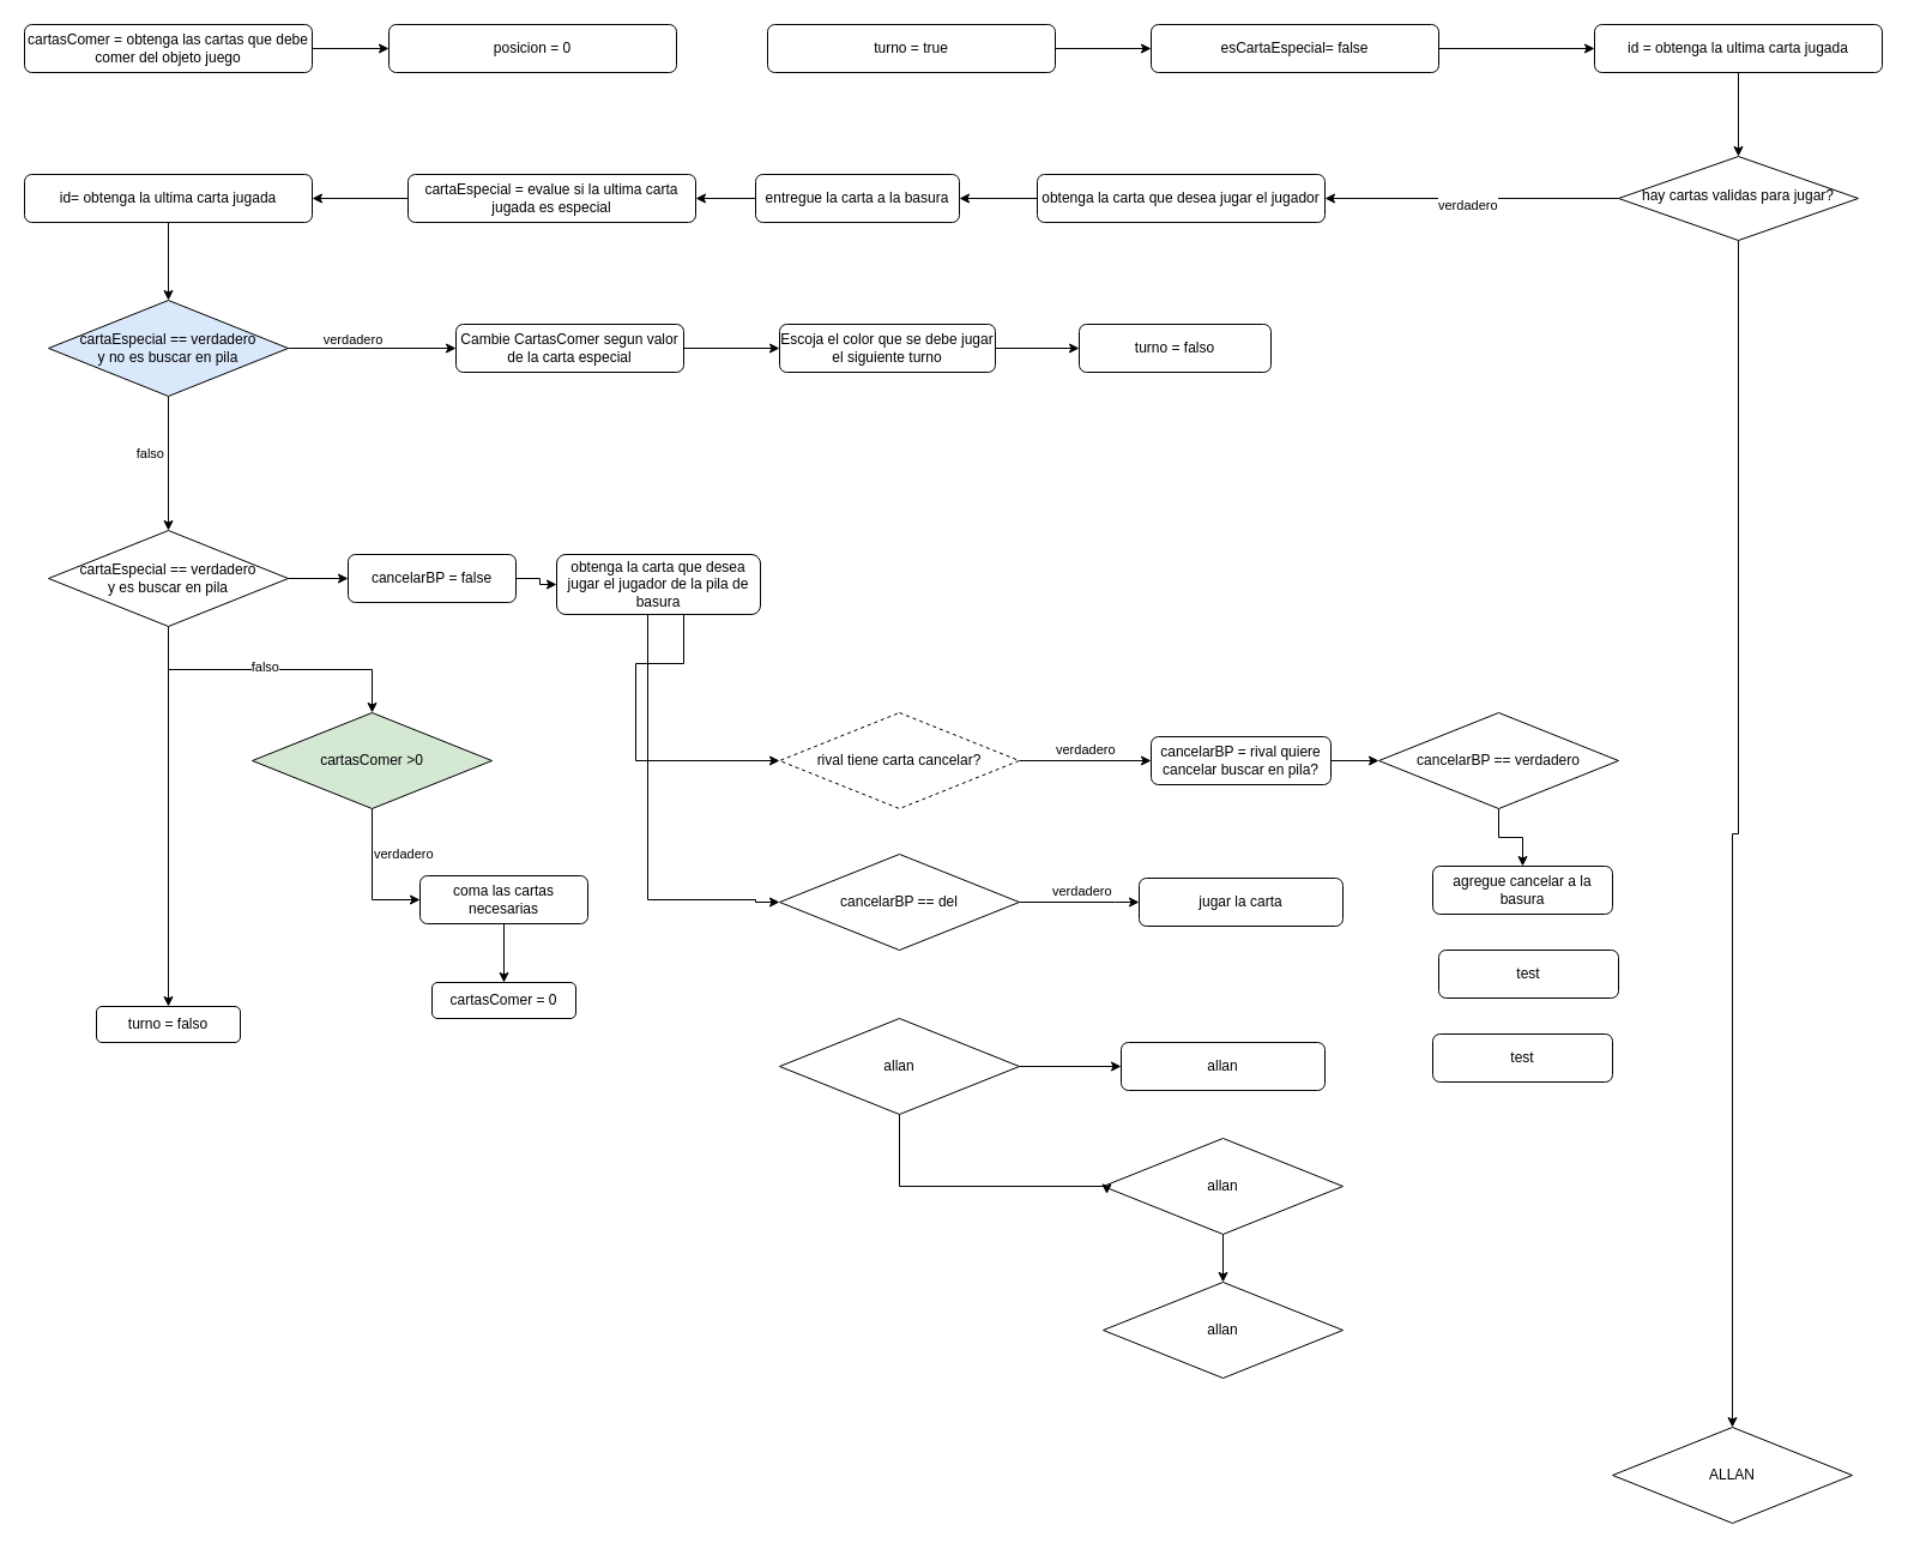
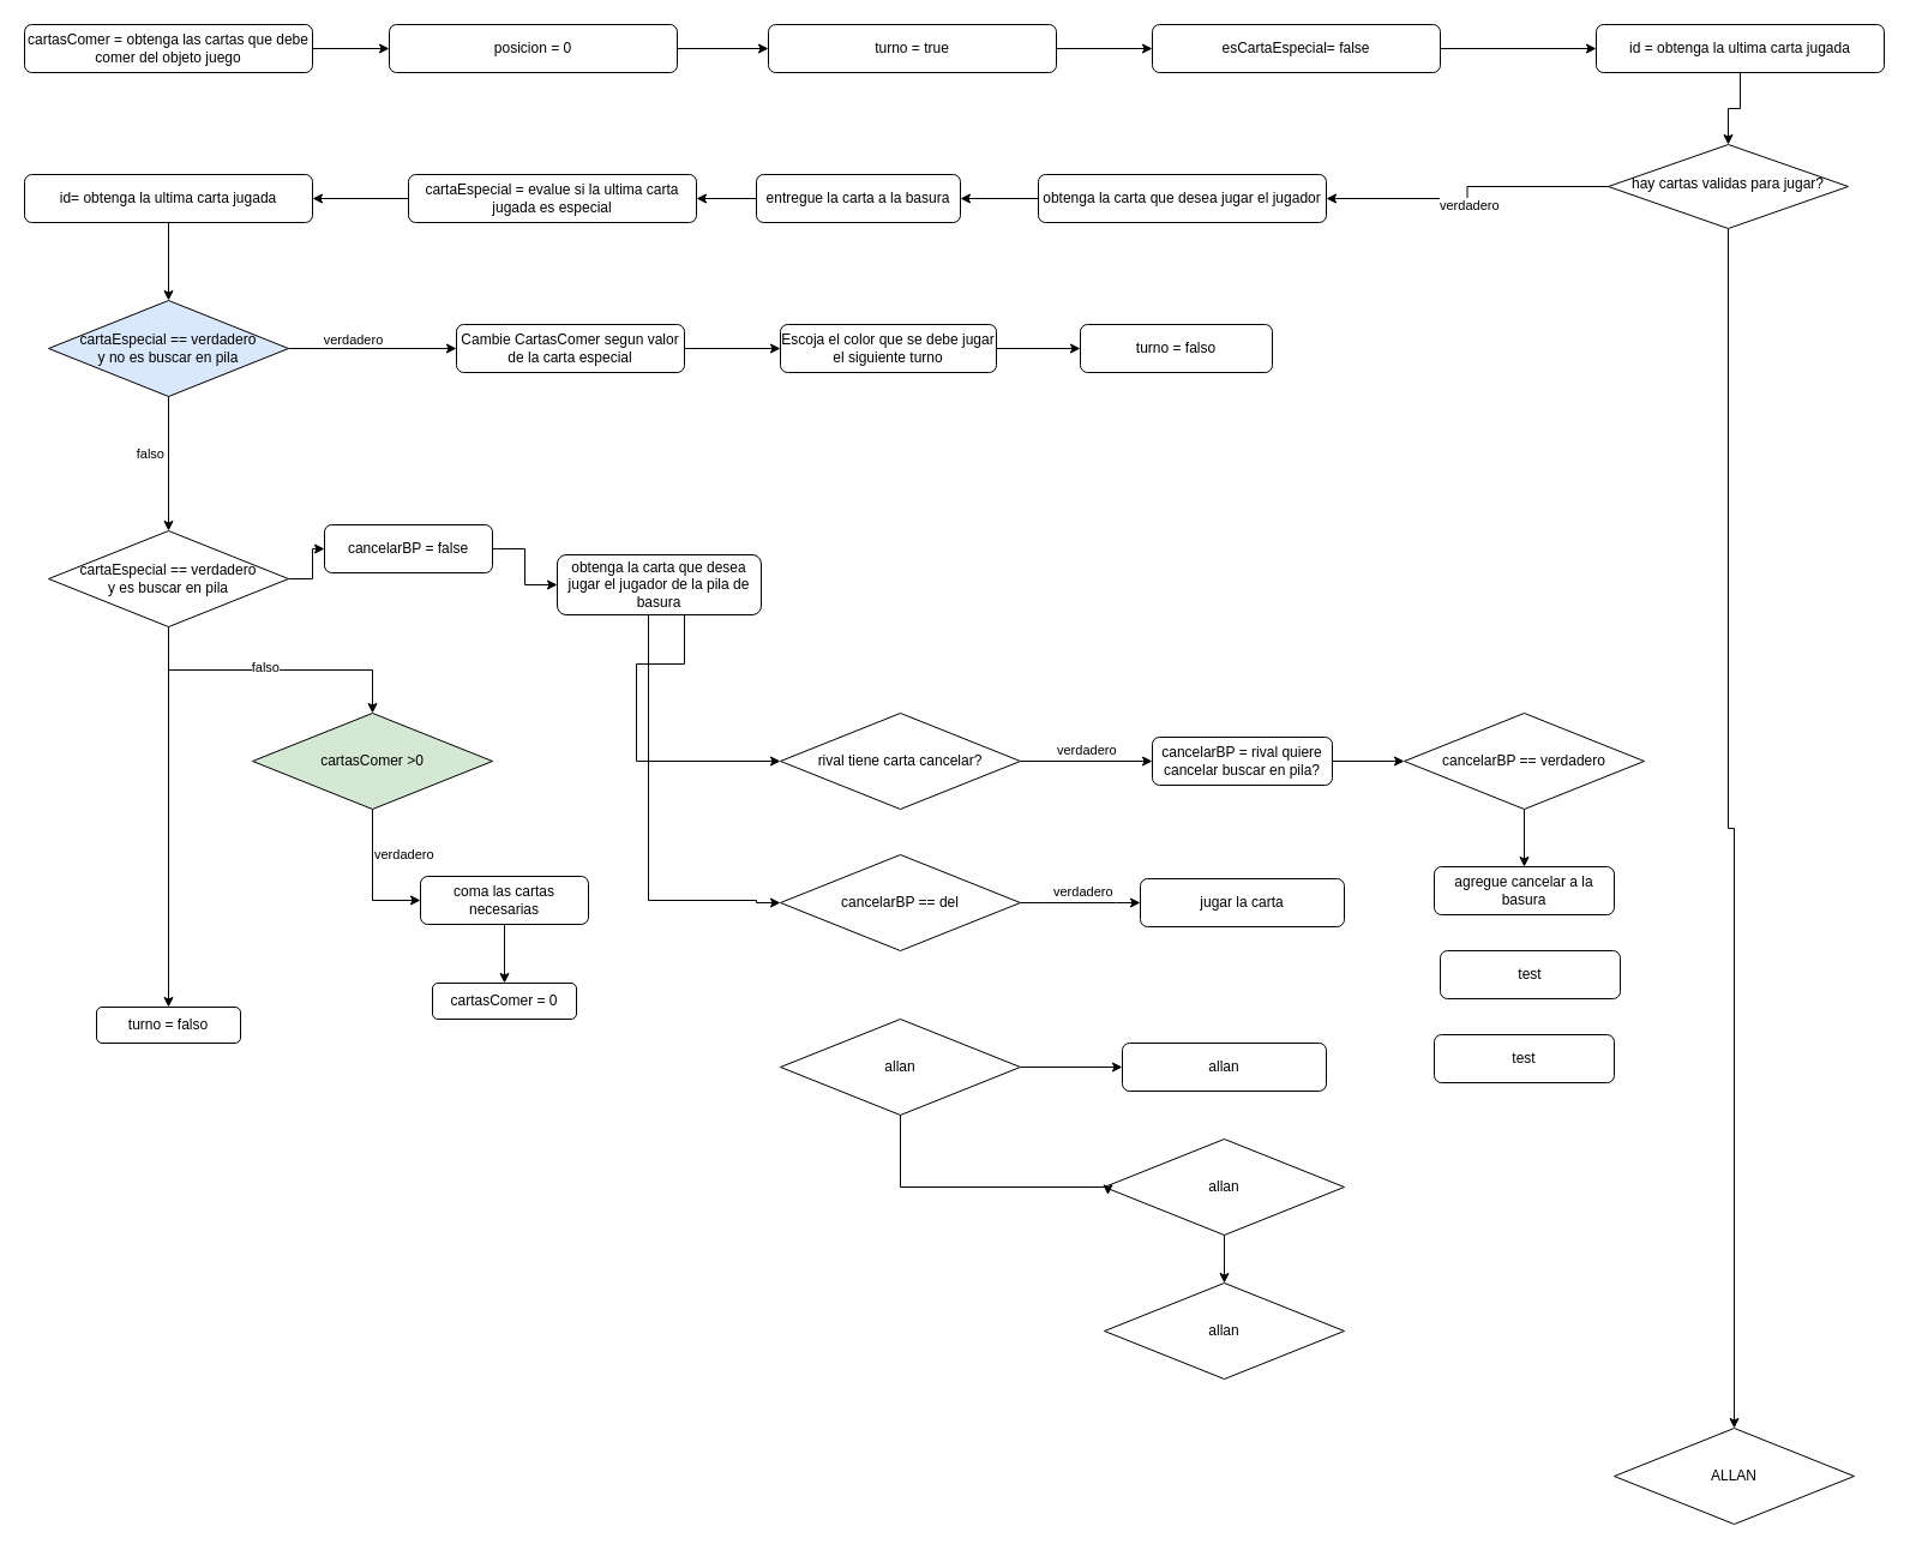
  <mxCell id="0" />
  <mxCell id="1" parent="0" />
+ <mxCell id="2" value="" style="edgeStyle=orthogonalEdgeStyle;rounded=0;orthogonalLoop=1;jettySize=auto;html=1;" edge="1" parent="1" source="3" target="9"><mxGeometry relative="1" as="geometry" /></mxCell>
  <mxCell id="3" value="posicion = 0" style="rounded=1;whiteSpace=wrap;html=1;fontSize=12;glass=0;strokeWidth=1;shadow=0;" parent="1" vertex="1"><mxGeometry x="324" y="20" width="240" height="40" as="geometry" /></mxCell>
  <mxCell id="4" style="edgeStyle=orthogonalEdgeStyle;rounded=0;orthogonalLoop=1;jettySize=auto;html=1;" edge="1" parent="1" source="7" target="51"><mxGeometry relative="1" as="geometry" /></mxCell>
  <mxCell id="5" value="verdadero" style="edgeLabel;html=1;align=left;verticalAlign=middle;resizable=0;points=[];" vertex="1" connectable="0" parent="4"><mxGeometry x="0.238" y="5" relative="1" as="geometry"><mxPoint as="offset" /></mxGeometry></mxCell>
  <mxCell id="6" style="edgeStyle=orthogonalEdgeStyle;rounded=0;orthogonalLoop=1;jettySize=auto;html=1;" edge="1" parent="1" source="7" target="72"><mxGeometry relative="1" as="geometry"><mxPoint x="1440" y="1260" as="targetPoint" /></mxGeometry></mxCell>
- <mxCell id="7" value="hay cartas validas para jugar?" style="rhombus;whiteSpace=wrap;html=1;shadow=0;fontFamily=Helvetica;fontSize=12;align=center;strokeWidth=1;spacing=6;spacingTop=-4;verticalAlign=middle;" parent="1" vertex="1"><mxGeometry x="1350" y="130" width="200" height="70" as="geometry" /></mxCell>
+ <mxCell id="7" value="hay cartas validas para jugar?" style="rhombus;whiteSpace=wrap;html=1;shadow=0;fontFamily=Helvetica;fontSize=12;align=center;strokeWidth=1;spacing=6;spacingTop=-4;verticalAlign=middle;" parent="1" vertex="1"><mxGeometry x="1340" y="120" width="200" height="70" as="geometry" /></mxCell>
  <mxCell id="8" value="" style="edgeStyle=orthogonalEdgeStyle;rounded=0;orthogonalLoop=1;jettySize=auto;html=1;" edge="1" parent="1" source="9" target="11"><mxGeometry relative="1" as="geometry" /></mxCell>
  <mxCell id="9" value="turno = true" style="rounded=1;whiteSpace=wrap;html=1;fontSize=12;glass=0;strokeWidth=1;shadow=0;" vertex="1" parent="1"><mxGeometry x="640" y="20" width="240" height="40" as="geometry" /></mxCell>
  <mxCell id="10" value="" style="edgeStyle=orthogonalEdgeStyle;rounded=0;orthogonalLoop=1;jettySize=auto;html=1;" edge="1" parent="1" source="11" target="13"><mxGeometry relative="1" as="geometry" /></mxCell>
  <mxCell id="11" value="esCartaEspecial= false" style="rounded=1;whiteSpace=wrap;html=1;fontSize=12;glass=0;strokeWidth=1;shadow=0;" vertex="1" parent="1"><mxGeometry x="960" y="20" width="240" height="40" as="geometry" /></mxCell>
  <mxCell id="12" value="" style="edgeStyle=orthogonalEdgeStyle;rounded=0;orthogonalLoop=1;jettySize=auto;html=1;" edge="1" parent="1" source="13" target="7"><mxGeometry relative="1" as="geometry" /></mxCell>
  <mxCell id="13" value="id = obtenga la ultima carta jugada" style="rounded=1;whiteSpace=wrap;html=1;fontSize=12;glass=0;strokeWidth=1;shadow=0;" vertex="1" parent="1"><mxGeometry x="1330" y="20" width="240" height="40" as="geometry" /></mxCell>
  <mxCell id="14" value="" style="edgeStyle=orthogonalEdgeStyle;rounded=0;orthogonalLoop=1;jettySize=auto;html=1;" edge="1" parent="1" source="15" target="24"><mxGeometry relative="1" as="geometry" /></mxCell>
  <mxCell id="15" value="entregue la carta a la basura" style="rounded=1;whiteSpace=wrap;html=1;fontSize=12;glass=0;strokeWidth=1;shadow=0;" vertex="1" parent="1"><mxGeometry x="630" y="145" width="170" height="40" as="geometry" /></mxCell>
  <mxCell id="16" style="edgeStyle=orthogonalEdgeStyle;rounded=0;orthogonalLoop=1;jettySize=auto;html=1;" edge="1" parent="1" source="17" target="22"><mxGeometry relative="1" as="geometry" /></mxCell>
  <mxCell id="17" value="id= obtenga la ultima carta jugada" style="rounded=1;whiteSpace=wrap;html=1;fontSize=12;glass=0;strokeWidth=1;shadow=0;" vertex="1" parent="1"><mxGeometry x="20" y="145" width="240" height="40" as="geometry" /></mxCell>
  <mxCell id="18" style="edgeStyle=orthogonalEdgeStyle;rounded=0;orthogonalLoop=1;jettySize=auto;html=1;entryX=0;entryY=0.5;entryDx=0;entryDy=0;" edge="1" parent="1" source="22" target="26"><mxGeometry relative="1" as="geometry" /></mxCell>
  <mxCell id="19" value="verdadero" style="edgeLabel;html=1;align=center;verticalAlign=bottom;resizable=0;points=[];horizontal=1;" vertex="1" connectable="0" parent="18"><mxGeometry x="-0.246" y="-1" relative="1" as="geometry"><mxPoint as="offset" /></mxGeometry></mxCell>
  <mxCell id="20" style="edgeStyle=orthogonalEdgeStyle;rounded=0;orthogonalLoop=1;jettySize=auto;html=1;entryX=0.5;entryY=0;entryDx=0;entryDy=0;" edge="1" parent="1" source="22" target="36"><mxGeometry relative="1" as="geometry" /></mxCell>
  <mxCell id="21" value="&lt;div style=&quot;&quot;&gt;falso&lt;/div&gt;" style="edgeLabel;html=1;align=right;verticalAlign=middle;resizable=0;points=[];" vertex="1" connectable="0" parent="20"><mxGeometry x="-0.164" y="-3" relative="1" as="geometry"><mxPoint as="offset" /></mxGeometry></mxCell>
  <mxCell id="22" value="cartaEspecial == verdadero&lt;br&gt;y no es buscar en pila" style="rhombus;whiteSpace=wrap;html=1;fillColor=#dae8fc;" vertex="1" parent="1"><mxGeometry x="40" y="250" width="200" height="80" as="geometry" /></mxCell>
  <mxCell id="23" value="" style="edgeStyle=orthogonalEdgeStyle;rounded=0;orthogonalLoop=1;jettySize=auto;html=1;" edge="1" parent="1" source="24" target="17"><mxGeometry relative="1" as="geometry" /></mxCell>
  <mxCell id="24" value="cartaEspecial = evalue si la ultima carta jugada es especial" style="rounded=1;whiteSpace=wrap;html=1;fontSize=12;glass=0;strokeWidth=1;shadow=0;" vertex="1" parent="1"><mxGeometry x="340" y="145" width="240" height="40" as="geometry" /></mxCell>
  <mxCell id="25" value="" style="edgeStyle=orthogonalEdgeStyle;rounded=0;orthogonalLoop=1;jettySize=auto;html=1;" edge="1" parent="1" source="26" target="29"><mxGeometry relative="1" as="geometry" /></mxCell>
  <mxCell id="26" value="Cambie CartasComer segun valor de la carta especial" style="rounded=1;whiteSpace=wrap;html=1;fontSize=12;glass=0;strokeWidth=1;shadow=0;" vertex="1" parent="1"><mxGeometry x="380" y="270" width="190" height="40" as="geometry" /></mxCell>
  <mxCell id="27" value="turno = falso" style="rounded=1;whiteSpace=wrap;html=1;fontSize=12;glass=0;strokeWidth=1;shadow=0;" vertex="1" parent="1"><mxGeometry x="900" y="270" width="160" height="40" as="geometry" /></mxCell>
  <mxCell id="28" value="" style="edgeStyle=orthogonalEdgeStyle;rounded=0;orthogonalLoop=1;jettySize=auto;html=1;" edge="1" parent="1" source="29" target="27"><mxGeometry relative="1" as="geometry" /></mxCell>
  <mxCell id="29" value="Escoja el color que se debe jugar el siguiente turno" style="rounded=1;whiteSpace=wrap;html=1;fontSize=12;glass=0;strokeWidth=1;shadow=0;" vertex="1" parent="1"><mxGeometry x="650" y="270" width="180" height="40" as="geometry" /></mxCell>
  <mxCell id="30" value="" style="edgeStyle=orthogonalEdgeStyle;rounded=0;orthogonalLoop=1;jettySize=auto;html=1;" edge="1" parent="1" source="31" target="3"><mxGeometry relative="1" as="geometry" /></mxCell>
  <mxCell id="31" value="cartasComer = obtenga las cartas que debe comer del objeto juego" style="rounded=1;whiteSpace=wrap;html=1;fontSize=12;glass=0;strokeWidth=1;shadow=0;" vertex="1" parent="1"><mxGeometry x="20" y="20" width="240" height="40" as="geometry" /></mxCell>
  <mxCell id="32" style="edgeStyle=orthogonalEdgeStyle;rounded=0;orthogonalLoop=1;jettySize=auto;html=1;entryX=0;entryY=0.5;entryDx=0;entryDy=0;" edge="1" parent="1" source="36" target="53"><mxGeometry relative="1" as="geometry" /></mxCell>
  <mxCell id="33" style="edgeStyle=orthogonalEdgeStyle;rounded=0;orthogonalLoop=1;jettySize=auto;html=1;" edge="1" parent="1" source="36" target="67"><mxGeometry relative="1" as="geometry"><mxPoint x="140" y="742" as="targetPoint" /></mxGeometry></mxCell>
  <mxCell id="34" value="falso" style="edgeLabel;html=1;align=right;verticalAlign=middle;resizable=0;points=[];" vertex="1" connectable="0" parent="33"><mxGeometry x="0.062" y="3" relative="1" as="geometry"><mxPoint as="offset" /></mxGeometry></mxCell>
  <mxCell id="35" style="edgeStyle=orthogonalEdgeStyle;rounded=0;orthogonalLoop=1;jettySize=auto;html=1;" edge="1" parent="1" source="36" target="71"><mxGeometry relative="1" as="geometry"><mxPoint x="140" y="820" as="targetPoint" /></mxGeometry></mxCell>
  <mxCell id="36" value="cartaEspecial == verdadero&lt;br&gt;y es buscar en pila" style="rhombus;whiteSpace=wrap;html=1;" vertex="1" parent="1"><mxGeometry x="40" y="442" width="200" height="80" as="geometry" /></mxCell>
  <mxCell id="37" style="edgeStyle=orthogonalEdgeStyle;rounded=0;orthogonalLoop=1;jettySize=auto;html=1;entryX=0;entryY=0.5;entryDx=0;entryDy=0;" edge="1" parent="1" source="39" target="42"><mxGeometry relative="1" as="geometry"><Array as="points"><mxPoint x="570" y="553" /><mxPoint x="530" y="553" /><mxPoint x="530" y="634" /></Array></mxGeometry></mxCell>
  <mxCell id="38" style="edgeStyle=orthogonalEdgeStyle;rounded=0;orthogonalLoop=1;jettySize=auto;html=1;entryX=0;entryY=0.5;entryDx=0;entryDy=0;" edge="1" parent="1" source="39" target="54"><mxGeometry relative="1" as="geometry"><Array as="points"><mxPoint x="540" y="750" /><mxPoint x="630" y="750" /><mxPoint x="630" y="752" /></Array></mxGeometry></mxCell>
  <mxCell id="39" value="obtenga la carta que desea jugar el jugador de la pila de basura" style="rounded=1;whiteSpace=wrap;html=1;fontSize=12;glass=0;strokeWidth=1;shadow=0;" vertex="1" parent="1"><mxGeometry x="464" y="462" width="170" height="50" as="geometry" /></mxCell>
  <mxCell id="40" style="edgeStyle=orthogonalEdgeStyle;rounded=0;orthogonalLoop=1;jettySize=auto;html=1;entryX=0;entryY=0.5;entryDx=0;entryDy=0;exitX=1;exitY=0.5;exitDx=0;exitDy=0;" edge="1" parent="1" source="42" target="47"><mxGeometry relative="1" as="geometry"><mxPoint x="260" y="812" as="targetPoint" /></mxGeometry></mxCell>
  <mxCell id="41" value="verdadero" style="edgeLabel;html=1;align=left;verticalAlign=bottom;resizable=0;points=[];" vertex="1" connectable="0" parent="40"><mxGeometry x="-0.473" y="1" relative="1" as="geometry"><mxPoint as="offset" /></mxGeometry></mxCell>
- <mxCell id="42" value="rival tiene carta cancelar?" style="rhombus;whiteSpace=wrap;html=1;dashed=1;" vertex="1" parent="1"><mxGeometry x="650" y="594" width="200" height="80" as="geometry" /></mxCell>
+ <mxCell id="42" value="rival tiene carta cancelar?" style="rhombus;whiteSpace=wrap;html=1;" vertex="1" parent="1"><mxGeometry x="650" y="594" width="200" height="80" as="geometry" /></mxCell>
  <mxCell id="43" style="edgeStyle=orthogonalEdgeStyle;rounded=0;orthogonalLoop=1;jettySize=auto;html=1;entryX=0.5;entryY=0;entryDx=0;entryDy=0;exitX=0.5;exitY=1;exitDx=0;exitDy=0;" edge="1" parent="1" source="44" target="45"><mxGeometry relative="1" as="geometry" /></mxCell>
- <mxCell id="44" value="cancelarBP == verdadero" style="rhombus;whiteSpace=wrap;html=1;" vertex="1" parent="1"><mxGeometry x="1150" y="594" width="200" height="80" as="geometry" /></mxCell>
+ <mxCell id="44" value="cancelarBP == verdadero" style="rhombus;whiteSpace=wrap;html=1;" vertex="1" parent="1"><mxGeometry x="1170" y="594" width="200" height="80" as="geometry" /></mxCell>
  <mxCell id="45" value="agregue cancelar a la basura" style="rounded=1;whiteSpace=wrap;html=1;fontSize=12;glass=0;strokeWidth=1;shadow=0;" vertex="1" parent="1"><mxGeometry x="1195" y="722" width="150" height="40" as="geometry" /></mxCell>
  <mxCell id="46" style="edgeStyle=orthogonalEdgeStyle;rounded=0;orthogonalLoop=1;jettySize=auto;html=1;entryX=0;entryY=0.5;entryDx=0;entryDy=0;" edge="1" parent="1" source="47" target="44"><mxGeometry relative="1" as="geometry" /></mxCell>
  <mxCell id="47" value="cancelarBP = rival quiere cancelar buscar en pila?" style="rounded=1;whiteSpace=wrap;html=1;fontSize=12;glass=0;strokeWidth=1;shadow=0;" vertex="1" parent="1"><mxGeometry x="960" y="614" width="150" height="40" as="geometry" /></mxCell>
  <mxCell id="48" value="test" style="rounded=1;whiteSpace=wrap;html=1;fontSize=12;glass=0;strokeWidth=1;shadow=0;" vertex="1" parent="1"><mxGeometry x="1195" y="862" width="150" height="40" as="geometry" /></mxCell>
  <mxCell id="49" value="test" style="rounded=1;whiteSpace=wrap;html=1;fontSize=12;glass=0;strokeWidth=1;shadow=0;" vertex="1" parent="1"><mxGeometry x="1200" y="792" width="150" height="40" as="geometry" /></mxCell>
  <mxCell id="50" value="" style="edgeStyle=orthogonalEdgeStyle;rounded=0;orthogonalLoop=1;jettySize=auto;html=1;" edge="1" parent="1" source="51" target="15"><mxGeometry relative="1" as="geometry" /></mxCell>
  <mxCell id="51" value="obtenga la carta que desea jugar el jugador" style="rounded=1;whiteSpace=wrap;html=1;fontSize=12;glass=0;strokeWidth=1;shadow=0;" vertex="1" parent="1"><mxGeometry x="865" y="145" width="240" height="40" as="geometry" /></mxCell>
  <mxCell id="52" style="edgeStyle=orthogonalEdgeStyle;rounded=0;orthogonalLoop=1;jettySize=auto;html=1;entryX=0;entryY=0.5;entryDx=0;entryDy=0;" edge="1" parent="1" source="53" target="39"><mxGeometry relative="1" as="geometry" /></mxCell>
- <mxCell id="53" value="cancelarBP = false" style="rounded=1;whiteSpace=wrap;html=1;fontSize=12;glass=0;strokeWidth=1;shadow=0;" vertex="1" parent="1"><mxGeometry x="290" y="462" width="140" height="40" as="geometry" /></mxCell>
+ <mxCell id="53" value="cancelarBP = false" style="rounded=1;whiteSpace=wrap;html=1;fontSize=12;glass=0;strokeWidth=1;shadow=0;" vertex="1" parent="1"><mxGeometry x="270" y="437" width="140" height="40" as="geometry" /></mxCell>
  <mxCell id="54" value="cancelarBP == del" style="rhombus;whiteSpace=wrap;html=1;" vertex="1" parent="1"><mxGeometry x="650" y="712" width="200" height="80" as="geometry" /></mxCell>
  <mxCell id="55" value="jugar la carta" style="rounded=1;whiteSpace=wrap;html=1;fontSize=12;glass=0;strokeWidth=1;shadow=0;" vertex="1" parent="1"><mxGeometry x="950" y="732" width="170" height="40" as="geometry" /></mxCell>
  <mxCell id="56" style="edgeStyle=orthogonalEdgeStyle;rounded=0;orthogonalLoop=1;jettySize=auto;html=1;entryX=0;entryY=0.5;entryDx=0;entryDy=0;exitX=1;exitY=0.5;exitDx=0;exitDy=0;" edge="1" parent="1" source="54" target="55"><mxGeometry relative="1" as="geometry"><mxPoint x="970" y="644" as="targetPoint" /><mxPoint x="860" y="644" as="sourcePoint" /><Array as="points"><mxPoint x="930" y="752" /><mxPoint x="930" y="752" /></Array></mxGeometry></mxCell>
  <mxCell id="57" value="verdadero" style="edgeLabel;html=1;align=left;verticalAlign=bottom;resizable=0;points=[];" vertex="1" connectable="0" parent="56"><mxGeometry x="-0.473" y="1" relative="1" as="geometry"><mxPoint as="offset" /></mxGeometry></mxCell>
  <mxCell id="58" style="edgeStyle=orthogonalEdgeStyle;rounded=0;orthogonalLoop=1;jettySize=auto;html=1;" edge="1" parent="1" source="59" target="63"><mxGeometry relative="1" as="geometry"><mxPoint x="940" y="889" as="targetPoint" /></mxGeometry></mxCell>
  <mxCell id="59" value="allan" style="rhombus;whiteSpace=wrap;html=1;" vertex="1" parent="1"><mxGeometry x="650" y="849" width="200" height="80" as="geometry" /></mxCell>
  <mxCell id="60" style="edgeStyle=orthogonalEdgeStyle;rounded=0;orthogonalLoop=1;jettySize=auto;html=1;" edge="1" parent="1" source="61" target="64"><mxGeometry relative="1" as="geometry" /></mxCell>
  <mxCell id="61" value="allan" style="rhombus;whiteSpace=wrap;html=1;" vertex="1" parent="1"><mxGeometry x="920" y="949" width="200" height="80" as="geometry" /></mxCell>
  <mxCell id="62" style="edgeStyle=orthogonalEdgeStyle;rounded=0;orthogonalLoop=1;jettySize=auto;html=1;entryX=0.015;entryY=0.581;entryDx=0;entryDy=0;entryPerimeter=0;" edge="1" parent="1" source="59" target="61"><mxGeometry relative="1" as="geometry"><Array as="points"><mxPoint x="750" y="989" /><mxPoint x="923" y="989" /></Array></mxGeometry></mxCell>
  <mxCell id="63" value="allan" style="rounded=1;whiteSpace=wrap;html=1;fontSize=12;glass=0;strokeWidth=1;shadow=0;" vertex="1" parent="1"><mxGeometry x="935" y="869" width="170" height="40" as="geometry" /></mxCell>
  <mxCell id="64" value="allan" style="rhombus;whiteSpace=wrap;html=1;" vertex="1" parent="1"><mxGeometry x="920" y="1069" width="200" height="80" as="geometry" /></mxCell>
  <mxCell id="65" style="edgeStyle=orthogonalEdgeStyle;rounded=0;orthogonalLoop=1;jettySize=auto;html=1;entryX=0;entryY=0.5;entryDx=0;entryDy=0;" edge="1" parent="1" source="67" target="69"><mxGeometry relative="1" as="geometry"><mxPoint x="320" y="672" as="targetPoint" /></mxGeometry></mxCell>
  <mxCell id="66" value="verdadero" style="edgeLabel;html=1;align=left;verticalAlign=middle;resizable=0;points=[];" vertex="1" connectable="0" parent="65"><mxGeometry x="-0.368" relative="1" as="geometry"><mxPoint as="offset" /></mxGeometry></mxCell>
  <mxCell id="67" value="cartasComer &amp;gt;0" style="rhombus;whiteSpace=wrap;html=1;fillColor=#d5e8d4;" vertex="1" parent="1"><mxGeometry x="210" y="594" width="200" height="80" as="geometry" /></mxCell>
  <mxCell id="68" value="" style="edgeStyle=orthogonalEdgeStyle;rounded=0;orthogonalLoop=1;jettySize=auto;html=1;" edge="1" parent="1" source="69" target="70"><mxGeometry relative="1" as="geometry" /></mxCell>
  <mxCell id="69" value="coma las cartas necesarias" style="rounded=1;whiteSpace=wrap;html=1;fontSize=12;glass=0;strokeWidth=1;shadow=0;" vertex="1" parent="1"><mxGeometry x="350" y="730" width="140" height="40" as="geometry" /></mxCell>
  <mxCell id="70" value="cartasComer = 0" style="whiteSpace=wrap;html=1;rounded=1;glass=0;strokeWidth=1;shadow=0;" vertex="1" parent="1"><mxGeometry x="360" y="819" width="120" height="30" as="geometry" /></mxCell>
  <mxCell id="71" value="turno = falso" style="whiteSpace=wrap;html=1;rounded=1;glass=0;strokeWidth=1;shadow=0;" vertex="1" parent="1"><mxGeometry x="80" y="839" width="120" height="30" as="geometry" /></mxCell>
  <mxCell id="72" value="ALLAN" style="rhombus;whiteSpace=wrap;html=1;" vertex="1" parent="1"><mxGeometry x="1345" y="1190" width="200" height="80" as="geometry" /></mxCell>
